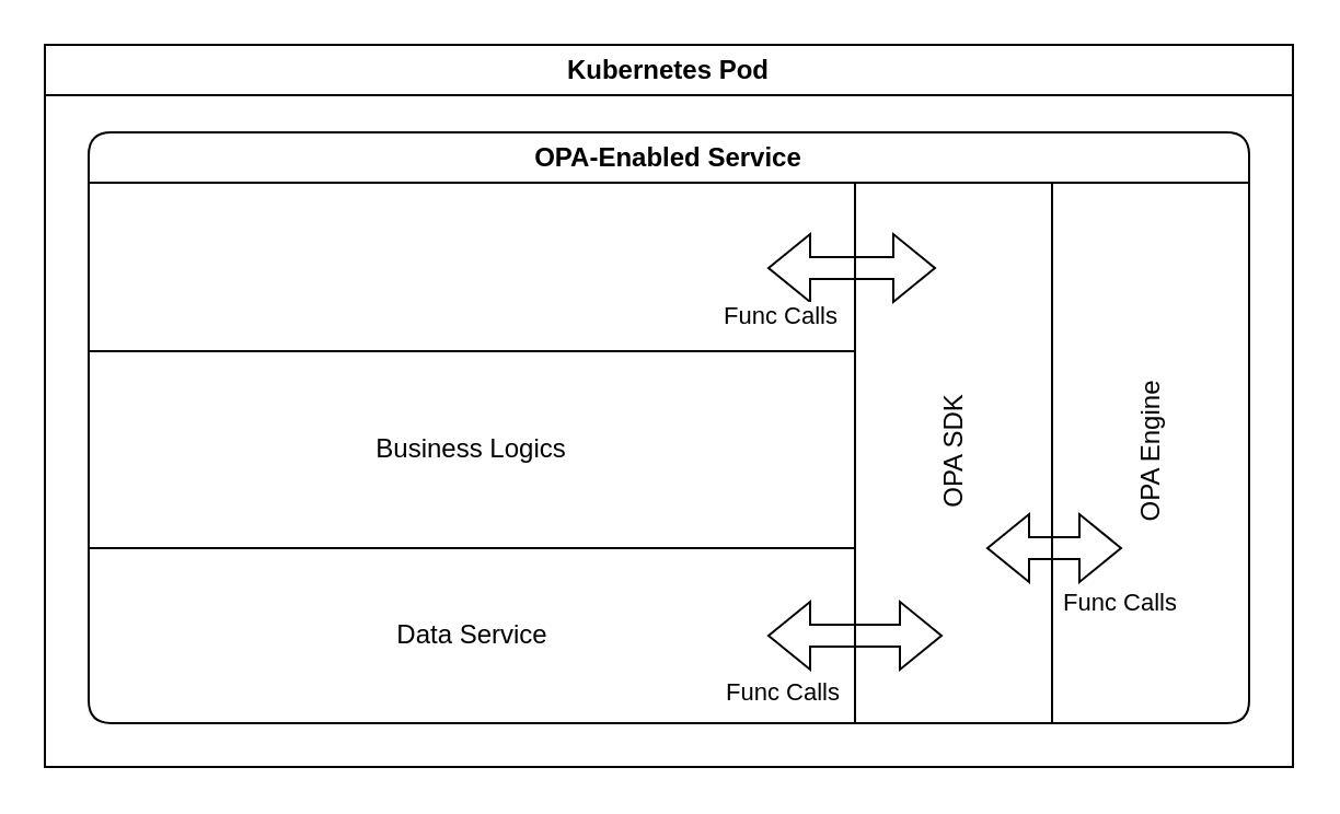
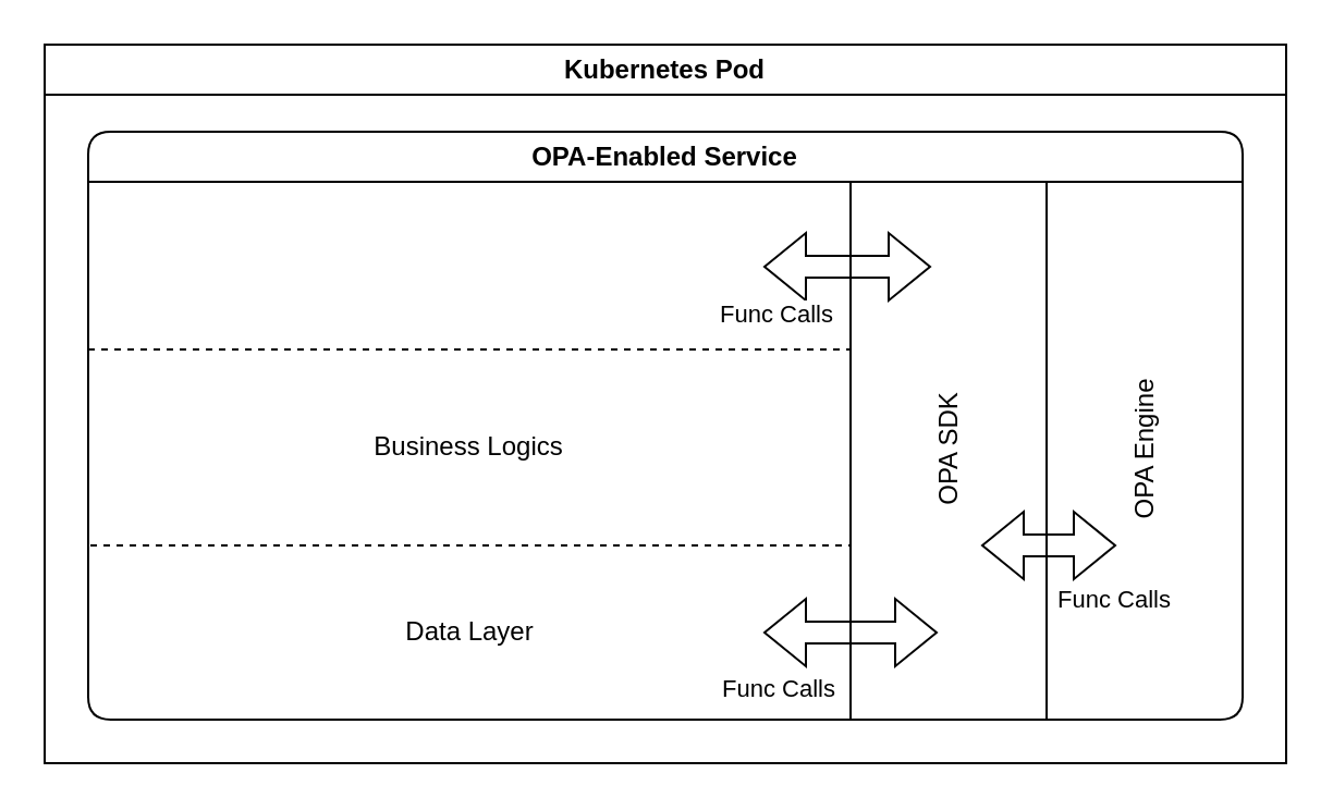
  <mxCell id="0" />
  <mxCell id="1" parent="0" />
  <mxCell id="2" value="OPA-Enabled Service" style="swimlane;whiteSpace=wrap;html=1;swimlaneLine=1;glass=0;shadow=0;rounded=1;" vertex="1" parent="1"><mxGeometry x="40" y="60" width="530" height="270" as="geometry" /></mxCell>
  <mxCell id="3" value="OPA Engine" style="verticalLabelPosition=middle;verticalAlign=middle;html=1;shape=mxgraph.basic.rect;fillColor2=none;strokeWidth=1;size=20;indent=5;top=0;bottom=0;right=0;labelPosition=center;align=center;horizontal=0;topRightStyle=rounded;bottomRightStyle=rounded;fillColor=none;" vertex="1" parent="2"><mxGeometry x="440" y="23" width="90" height="247" as="geometry" /></mxCell>
- <mxCell id="4" value="Business Logics" style="rounded=0;whiteSpace=wrap;html=1;fillColor=none;" vertex="1" parent="2"><mxGeometry y="100" width="350" height="90" as="geometry" /></mxCell>
+ <mxCell id="4" value="Business Logics" style="rounded=0;whiteSpace=wrap;html=1;fillColor=none;dashed=1;" vertex="1" parent="2"><mxGeometry y="100" width="350" height="90" as="geometry" /></mxCell>
  <mxCell id="5" style="rounded=0;orthogonalLoop=1;jettySize=auto;html=1;shape=flexArrow;startArrow=block;labelPosition=center;verticalLabelPosition=bottom;align=center;verticalAlign=top;labelBorderColor=none;" edge="1" parent="2"><mxGeometry relative="1" as="geometry"><mxPoint x="310" y="62" as="sourcePoint" /><mxPoint x="387" y="62" as="targetPoint" /></mxGeometry></mxCell>
  <mxCell id="6" value="Func Calls" style="edgeLabel;html=1;align=center;verticalAlign=top;resizable=0;points=[];labelPosition=center;verticalLabelPosition=bottom;" vertex="1" connectable="0" parent="5"><mxGeometry x="-0.61" y="-5" relative="1" as="geometry"><mxPoint x="-10" y="4" as="offset" /></mxGeometry></mxCell>
  <mxCell id="7" value="OPA SDK" style="verticalLabelPosition=middle;verticalAlign=middle;html=1;shape=mxgraph.basic.rect;fillColor2=none;strokeWidth=1;size=20;indent=5;top=0;bottom=0;right=0;labelPosition=center;align=center;horizontal=0;topRightStyle=rounded;bottomRightStyle=rounded;fillColor=none;" vertex="1" parent="2"><mxGeometry x="350" y="23" width="90" height="247" as="geometry" /></mxCell>
- <mxCell id="8" value="Data Service" style="verticalLabelPosition=middle;verticalAlign=middle;html=1;shape=mxgraph.basic.rect;fillColor2=none;strokeWidth=1;size=20;indent=5;bottom=0;top=0;labelPosition=center;align=center;bottomLeftStyle=rounded;fillColor=none;left=0;" vertex="1" parent="2"><mxGeometry y="190" width="350" height="80" as="geometry" /></mxCell>
+ <mxCell id="8" value="Data Layer" style="verticalLabelPosition=middle;verticalAlign=middle;html=1;shape=mxgraph.basic.rect;fillColor2=none;strokeWidth=1;size=20;indent=5;bottom=0;top=0;labelPosition=center;align=center;bottomLeftStyle=rounded;fillColor=none;left=0;" vertex="1" parent="2"><mxGeometry y="190" width="350" height="80" as="geometry" /></mxCell>
  <mxCell id="9" style="rounded=0;orthogonalLoop=1;jettySize=auto;html=1;shape=flexArrow;startArrow=block;" edge="1" parent="1"><mxGeometry relative="1" as="geometry"><mxPoint x="350" y="290" as="sourcePoint" /><mxPoint x="430" y="290" as="targetPoint" /></mxGeometry></mxCell>
  <mxCell id="10" value="Func Calls" style="edgeLabel;html=1;align=center;verticalAlign=middle;resizable=0;points=[];" vertex="1" connectable="0" parent="9"><mxGeometry x="-0.1" y="1" relative="1" as="geometry"><mxPoint x="-30" y="26" as="offset" /></mxGeometry></mxCell>
  <mxCell id="11" style="rounded=0;orthogonalLoop=1;jettySize=auto;html=1;shape=flexArrow;startArrow=block;" edge="1" parent="1"><mxGeometry relative="1" as="geometry"><mxPoint x="450" y="250" as="sourcePoint" /><mxPoint x="512" y="250" as="targetPoint" /></mxGeometry></mxCell>
  <mxCell id="12" value="Func Calls" style="edgeLabel;html=1;align=center;verticalAlign=middle;resizable=0;points=[];" vertex="1" connectable="0" parent="11"><mxGeometry x="-0.1" y="1" relative="1" as="geometry"><mxPoint x="32" y="25" as="offset" /></mxGeometry></mxCell>
  <mxCell id="13" value="Kubernetes Pod" style="swimlane;whiteSpace=wrap;html=1;" vertex="1" parent="1"><mxGeometry x="20" y="20" width="570" height="330" as="geometry" /></mxCell>
